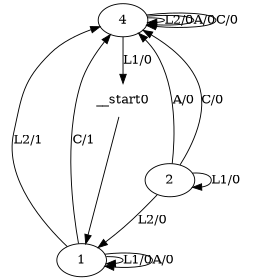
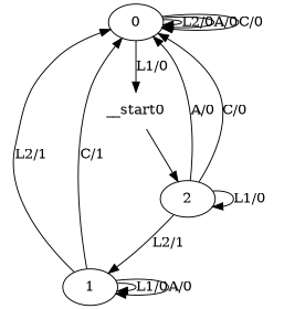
  digraph {
-   n1 [label=4]
+   n1 [label=0]
    __start0 [shape=none]
    n3 [label=1]
    n4 [label=2]
    n1 -> n1 [label="L2/0"]
    n1 -> n1 [label="A/0"]
    n1 -> n1 [label="C/0"]
    n1 -> __start0 [label="L1/0"]
-   __start0 -> n3
+   __start0 -> n4
    n3 -> n1 [label="L2/1"]
    n3 -> n1 [label="C/1"]
    n3 -> n3 [label="L1/0"]
    n3 -> n3 [label="A/0"]
    n4 -> n1 [label="A/0"]
    n4 -> n1 [label="C/0"]
-   n4 -> n3 [label="L2/0"]
+   n4 -> n3 [label="L2/1"]
    n4 -> n4 [label="L1/0"]
  }
